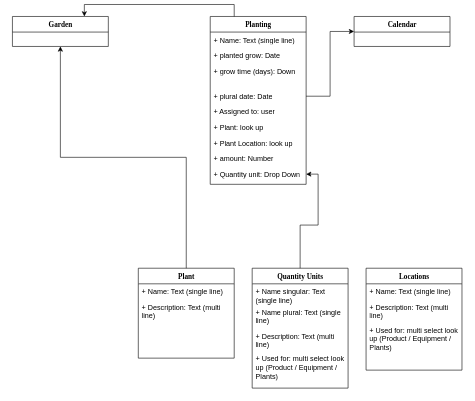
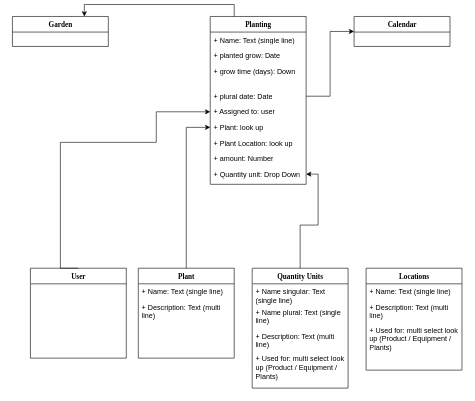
  <mxCell id="0" />
  <mxCell id="1" parent="0" />
  <mxCell id="2" value="Calendar" style="swimlane;html=1;fontStyle=1;align=center;verticalAlign=top;childLayout=stackLayout;horizontal=1;startSize=26;horizontalStack=0;resizeParent=1;resizeLast=0;collapsible=1;marginBottom=0;swimlaneFillColor=#ffffff;rounded=0;shadow=0;comic=0;labelBackgroundColor=none;strokeWidth=1;fillColor=none;fontFamily=Verdana;fontSize=12" parent="1" vertex="1"><mxGeometry x="590" y="20" width="160" height="50" as="geometry"><mxRectangle x="740" y="83" width="110" height="30" as="alternateBounds" /></mxGeometry></mxCell>
+ <mxCell id="3" style="edgeStyle=orthogonalEdgeStyle;rounded=0;orthogonalLoop=1;jettySize=auto;html=1;exitX=0.5;exitY=0;exitDx=0;exitDy=0;entryX=0;entryY=0.5;entryDx=0;entryDy=0;" parent="1" source="4" target="12" edge="1"><mxGeometry relative="1" as="geometry"><Array as="points"><mxPoint x="100" y="230" /><mxPoint x="260" y="230" /><mxPoint x="260" y="179" /></Array></mxGeometry></mxCell>
+ <mxCell id="4" value="User" style="swimlane;html=1;fontStyle=1;align=center;verticalAlign=top;childLayout=stackLayout;horizontal=1;startSize=26;horizontalStack=0;resizeParent=1;resizeLast=0;collapsible=1;marginBottom=0;swimlaneFillColor=#ffffff;rounded=0;shadow=0;comic=0;labelBackgroundColor=none;strokeWidth=1;fillColor=none;fontFamily=Verdana;fontSize=12" parent="1" vertex="1"><mxGeometry x="50" y="440" width="160" height="150" as="geometry" /></mxCell>
  <mxCell id="5" value="Garden" style="swimlane;html=1;fontStyle=1;align=center;verticalAlign=top;childLayout=stackLayout;horizontal=1;startSize=26;horizontalStack=0;resizeParent=1;resizeLast=0;collapsible=1;marginBottom=0;swimlaneFillColor=#ffffff;rounded=0;shadow=0;comic=0;labelBackgroundColor=none;strokeWidth=1;fillColor=none;fontFamily=Verdana;fontSize=12" parent="1" vertex="1"><mxGeometry x="20" y="20" width="160" height="50" as="geometry"><mxRectangle x="70" y="70" width="110" height="30" as="alternateBounds" /></mxGeometry></mxCell>
  <mxCell id="6" style="edgeStyle=orthogonalEdgeStyle;rounded=0;orthogonalLoop=1;jettySize=auto;html=1;exitX=0.25;exitY=0;exitDx=0;exitDy=0;entryX=0.75;entryY=0;entryDx=0;entryDy=0;" parent="1" source="7" target="5" edge="1"><mxGeometry relative="1" as="geometry" /></mxCell>
  <mxCell id="7" value="Planting" style="swimlane;html=1;fontStyle=1;align=center;verticalAlign=top;childLayout=stackLayout;horizontal=1;startSize=26;horizontalStack=0;resizeParent=1;resizeLast=0;collapsible=1;marginBottom=0;swimlaneFillColor=#ffffff;rounded=0;shadow=0;comic=0;labelBackgroundColor=none;strokeWidth=1;fillColor=none;fontFamily=Verdana;fontSize=12" parent="1" vertex="1"><mxGeometry x="350" y="20" width="160" height="280" as="geometry"><mxRectangle x="740" y="83" width="110" height="30" as="alternateBounds" /></mxGeometry></mxCell>
  <mxCell id="8" value="+ Name: Text (single line)" style="text;html=1;strokeColor=none;fillColor=none;align=left;verticalAlign=top;spacingLeft=4;spacingRight=4;whiteSpace=wrap;overflow=hidden;rotatable=0;points=[[0,0.5],[1,0.5]];portConstraint=eastwest;" parent="7" vertex="1"><mxGeometry y="26" width="160" height="26" as="geometry" /></mxCell>
  <mxCell id="9" value="+ planted grow: Date" style="text;html=1;strokeColor=none;fillColor=none;align=left;verticalAlign=top;spacingLeft=4;spacingRight=4;whiteSpace=wrap;overflow=hidden;rotatable=0;points=[[0,0.5],[1,0.5]];portConstraint=eastwest;" parent="7" vertex="1"><mxGeometry y="52" width="160" height="26" as="geometry" /></mxCell>
  <mxCell id="10" value="+ grow time (days): Down" style="text;html=1;strokeColor=none;fillColor=none;align=left;verticalAlign=top;spacingLeft=4;spacingRight=4;whiteSpace=wrap;overflow=hidden;rotatable=0;points=[[0,0.5],[1,0.5]];portConstraint=eastwest;" parent="7" vertex="1"><mxGeometry y="78" width="160" height="42" as="geometry" /></mxCell>
  <mxCell id="11" value="+ plural date: Date" style="text;html=1;strokeColor=none;fillColor=none;align=left;verticalAlign=top;spacingLeft=4;spacingRight=4;whiteSpace=wrap;overflow=hidden;rotatable=0;points=[[0,0.5],[1,0.5]];portConstraint=eastwest;" parent="7" vertex="1"><mxGeometry y="120" width="160" height="26" as="geometry" /></mxCell>
  <mxCell id="12" value="+ Assigned to: user" style="text;html=1;strokeColor=none;fillColor=none;align=left;verticalAlign=top;spacingLeft=4;spacingRight=4;whiteSpace=wrap;overflow=hidden;rotatable=0;points=[[0,0.5],[1,0.5]];portConstraint=eastwest;" parent="7" vertex="1"><mxGeometry y="146" width="160" height="26" as="geometry" /></mxCell>
  <mxCell id="13" value="+ Plant: look up" style="text;html=1;strokeColor=none;fillColor=none;align=left;verticalAlign=top;spacingLeft=4;spacingRight=4;whiteSpace=wrap;overflow=hidden;rotatable=0;points=[[0,0.5],[1,0.5]];portConstraint=eastwest;" parent="7" vertex="1"><mxGeometry y="172" width="160" height="26" as="geometry" /></mxCell>
  <mxCell id="14" value="+ Plant Location: look up" style="text;html=1;strokeColor=none;fillColor=none;align=left;verticalAlign=top;spacingLeft=4;spacingRight=4;whiteSpace=wrap;overflow=hidden;rotatable=0;points=[[0,0.5],[1,0.5]];portConstraint=eastwest;" parent="7" vertex="1"><mxGeometry y="198" width="160" height="26" as="geometry" /></mxCell>
  <mxCell id="15" value="+ amount: Number" style="text;html=1;strokeColor=none;fillColor=none;align=left;verticalAlign=top;spacingLeft=4;spacingRight=4;whiteSpace=wrap;overflow=hidden;rotatable=0;points=[[0,0.5],[1,0.5]];portConstraint=eastwest;" parent="7" vertex="1"><mxGeometry y="224" width="160" height="26" as="geometry" /></mxCell>
  <mxCell id="16" value="+ Quantity unit: Drop Down" style="text;html=1;strokeColor=none;fillColor=none;align=left;verticalAlign=top;spacingLeft=4;spacingRight=4;whiteSpace=wrap;overflow=hidden;rotatable=0;points=[[0,0.5],[1,0.5]];portConstraint=eastwest;" parent="7" vertex="1"><mxGeometry y="250" width="160" height="26" as="geometry" /></mxCell>
  <mxCell id="17" style="edgeStyle=orthogonalEdgeStyle;rounded=0;orthogonalLoop=1;jettySize=auto;html=1;exitX=1;exitY=0.5;exitDx=0;exitDy=0;entryX=0;entryY=0.5;entryDx=0;entryDy=0;" parent="1" source="11" target="2" edge="1"><mxGeometry relative="1" as="geometry" /></mxCell>
  <mxCell id="18" value="Locations" style="swimlane;html=1;fontStyle=1;align=center;verticalAlign=top;childLayout=stackLayout;horizontal=1;startSize=26;horizontalStack=0;resizeParent=1;resizeLast=0;collapsible=1;marginBottom=0;swimlaneFillColor=#ffffff;rounded=0;shadow=0;comic=0;labelBackgroundColor=none;strokeWidth=1;fillColor=none;fontFamily=Verdana;fontSize=12" parent="1" vertex="1"><mxGeometry x="610" y="440" width="160" height="170" as="geometry"><mxRectangle x="740" y="83" width="110" height="30" as="alternateBounds" /></mxGeometry></mxCell>
  <mxCell id="19" value="+ Name: Text (single line)" style="text;html=1;strokeColor=none;fillColor=none;align=left;verticalAlign=top;spacingLeft=4;spacingRight=4;whiteSpace=wrap;overflow=hidden;rotatable=0;points=[[0,0.5],[1,0.5]];portConstraint=eastwest;" parent="18" vertex="1"><mxGeometry y="26" width="160" height="26" as="geometry" /></mxCell>
  <mxCell id="20" value="+ Description: Text (multi line)" style="text;html=1;strokeColor=none;fillColor=none;align=left;verticalAlign=top;spacingLeft=4;spacingRight=4;whiteSpace=wrap;overflow=hidden;rotatable=0;points=[[0,0.5],[1,0.5]];portConstraint=eastwest;" parent="18" vertex="1"><mxGeometry y="52" width="160" height="38" as="geometry" /></mxCell>
  <mxCell id="21" value="+ Used for: multi select look up (Product / Equipment / Plants)" style="text;html=1;strokeColor=none;fillColor=none;align=left;verticalAlign=top;spacingLeft=4;spacingRight=4;whiteSpace=wrap;overflow=hidden;rotatable=0;points=[[0,0.5],[1,0.5]];portConstraint=eastwest;" parent="18" vertex="1"><mxGeometry y="90" width="160" height="60" as="geometry" /></mxCell>
- <mxCell id="22" style="edgeStyle=orthogonalEdgeStyle;rounded=0;orthogonalLoop=1;jettySize=auto;html=1;exitX=0.5;exitY=0;exitDx=0;exitDy=0;" parent="1" source="23" target="5" edge="1"><mxGeometry relative="1" as="geometry" /></mxCell>
+ <mxCell id="22" style="edgeStyle=orthogonalEdgeStyle;rounded=0;orthogonalLoop=1;jettySize=auto;html=1;exitX=0.5;exitY=0;exitDx=0;exitDy=0;entryX=0;entryY=0.5;entryDx=0;entryDy=0;" parent="1" source="23" target="13" edge="1"><mxGeometry relative="1" as="geometry" /></mxCell>
  <mxCell id="23" value="Plant" style="swimlane;html=1;fontStyle=1;align=center;verticalAlign=top;childLayout=stackLayout;horizontal=1;startSize=26;horizontalStack=0;resizeParent=1;resizeLast=0;collapsible=1;marginBottom=0;swimlaneFillColor=#ffffff;rounded=0;shadow=0;comic=0;labelBackgroundColor=none;strokeWidth=1;fillColor=none;fontFamily=Verdana;fontSize=12" parent="1" vertex="1"><mxGeometry x="230" y="440" width="160" height="150" as="geometry"><mxRectangle x="250" y="340" width="70" height="30" as="alternateBounds" /></mxGeometry></mxCell>
  <mxCell id="24" value="+ Name: Text (single line)" style="text;html=1;strokeColor=none;fillColor=none;align=left;verticalAlign=top;spacingLeft=4;spacingRight=4;whiteSpace=wrap;overflow=hidden;rotatable=0;points=[[0,0.5],[1,0.5]];portConstraint=eastwest;" parent="23" vertex="1"><mxGeometry y="26" width="160" height="26" as="geometry" /></mxCell>
  <mxCell id="25" value="+ Description: Text (multi line)" style="text;html=1;strokeColor=none;fillColor=none;align=left;verticalAlign=top;spacingLeft=4;spacingRight=4;whiteSpace=wrap;overflow=hidden;rotatable=0;points=[[0,0.5],[1,0.5]];portConstraint=eastwest;" parent="23" vertex="1"><mxGeometry y="52" width="160" height="38" as="geometry" /></mxCell>
  <mxCell id="26" style="edgeStyle=orthogonalEdgeStyle;rounded=0;orthogonalLoop=1;jettySize=auto;html=1;exitX=0.5;exitY=0;exitDx=0;exitDy=0;entryX=1;entryY=0.5;entryDx=0;entryDy=0;" parent="1" source="27" target="16" edge="1"><mxGeometry relative="1" as="geometry" /></mxCell>
  <mxCell id="27" value="Quantity Units" style="swimlane;html=1;fontStyle=1;align=center;verticalAlign=top;childLayout=stackLayout;horizontal=1;startSize=26;horizontalStack=0;resizeParent=1;resizeLast=0;collapsible=1;marginBottom=0;swimlaneFillColor=#ffffff;rounded=0;shadow=0;comic=0;labelBackgroundColor=none;strokeWidth=1;fillColor=none;fontFamily=Verdana;fontSize=12" parent="1" vertex="1"><mxGeometry x="420" y="440" width="160" height="200" as="geometry"><mxRectangle x="740" y="83" width="110" height="30" as="alternateBounds" /></mxGeometry></mxCell>
  <mxCell id="28" value="+ Name singular: Text (single line)" style="text;html=1;strokeColor=none;fillColor=none;align=left;verticalAlign=top;spacingLeft=4;spacingRight=4;whiteSpace=wrap;overflow=hidden;rotatable=0;points=[[0,0.5],[1,0.5]];portConstraint=eastwest;" parent="27" vertex="1"><mxGeometry y="26" width="160" height="34" as="geometry" /></mxCell>
  <mxCell id="29" value="+ Name plural: Text (single line)" style="text;html=1;strokeColor=none;fillColor=none;align=left;verticalAlign=top;spacingLeft=4;spacingRight=4;whiteSpace=wrap;overflow=hidden;rotatable=0;points=[[0,0.5],[1,0.5]];portConstraint=eastwest;" parent="27" vertex="1"><mxGeometry y="60" width="160" height="40" as="geometry" /></mxCell>
  <mxCell id="30" value="+ Description: Text (multi line)" style="text;html=1;strokeColor=none;fillColor=none;align=left;verticalAlign=top;spacingLeft=4;spacingRight=4;whiteSpace=wrap;overflow=hidden;rotatable=0;points=[[0,0.5],[1,0.5]];portConstraint=eastwest;" parent="27" vertex="1"><mxGeometry y="100" width="160" height="38" as="geometry" /></mxCell>
  <mxCell id="31" value="+ Used for: multi select look up (Product / Equipment / Plants)" style="text;html=1;strokeColor=none;fillColor=none;align=left;verticalAlign=top;spacingLeft=4;spacingRight=4;whiteSpace=wrap;overflow=hidden;rotatable=0;points=[[0,0.5],[1,0.5]];portConstraint=eastwest;" parent="27" vertex="1"><mxGeometry y="138" width="160" height="60" as="geometry" /></mxCell>
